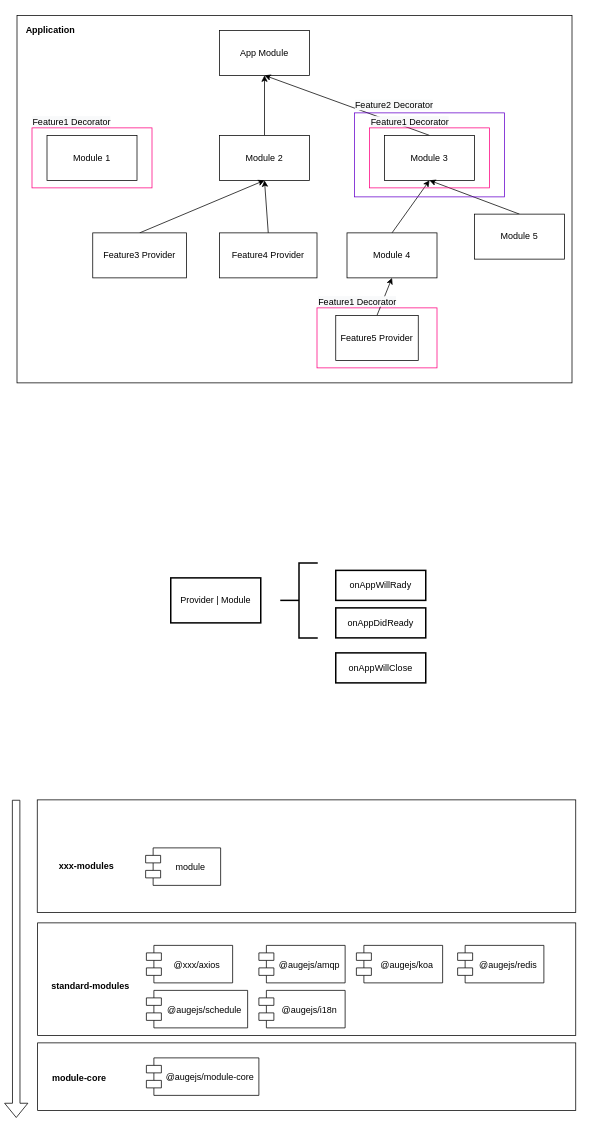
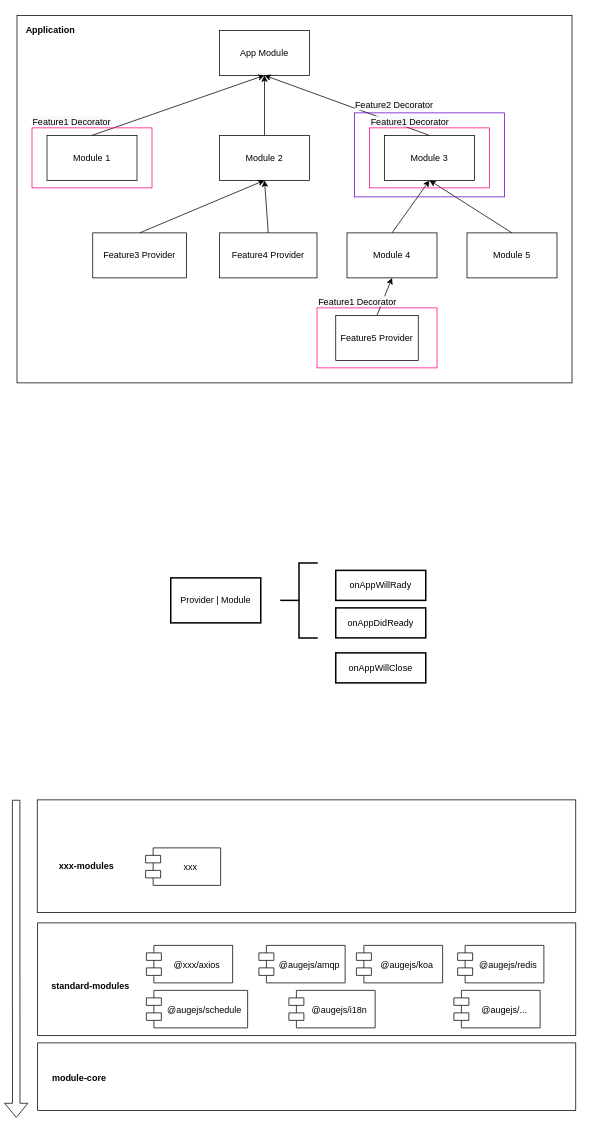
  <mxCell id="0" />
  <mxCell id="1" parent="0" />
  <mxCell id="2" value="" style="rounded=0;whiteSpace=wrap;html=1;strokeColor=#000000;strokeWidth=1;fillColor=none;" vertex="1" parent="1"><mxGeometry x="49.5" y="1390" width="717.5" height="90" as="geometry" /></mxCell>
  <mxCell id="3" value="" style="rounded=0;whiteSpace=wrap;html=1;strokeColor=#000000;strokeWidth=1;fillColor=none;" vertex="1" parent="1"><mxGeometry x="49.5" y="1230" width="717.5" height="150" as="geometry" /></mxCell>
  <mxCell id="4" value="" style="rounded=0;whiteSpace=wrap;html=1;fillColor=none;align=right;strokeColor=#FF0080;" vertex="1" parent="1"><mxGeometry x="422" y="410" width="160" height="80" as="geometry" /></mxCell>
  <mxCell id="5" value="" style="rounded=0;whiteSpace=wrap;html=1;fillColor=none;" parent="1" vertex="1"><mxGeometry x="22" y="20" width="740" height="490" as="geometry" /></mxCell>
  <mxCell id="6" value="App Module" style="rounded=0;whiteSpace=wrap;html=1;" parent="1" vertex="1"><mxGeometry x="292" y="40" width="120" height="60" as="geometry" /></mxCell>
  <mxCell id="7" style="edgeStyle=none;rounded=0;orthogonalLoop=1;jettySize=auto;html=1;exitX=0.5;exitY=0;exitDx=0;exitDy=0;entryX=0.5;entryY=1;entryDx=0;entryDy=0;" parent="1" source="8" target="6" edge="1"><mxGeometry relative="1" as="geometry" /></mxCell>
  <mxCell id="8" value="Module 2" style="rounded=0;whiteSpace=wrap;html=1;" parent="1" vertex="1"><mxGeometry x="292" y="180" width="120" height="60" as="geometry" /></mxCell>
  <mxCell id="9" style="edgeStyle=none;rounded=0;orthogonalLoop=1;jettySize=auto;html=1;exitX=0.5;exitY=0;exitDx=0;exitDy=0;entryX=0.5;entryY=1;entryDx=0;entryDy=0;" parent="1" source="10" target="6" edge="1"><mxGeometry relative="1" as="geometry"><mxPoint x="312" y="140" as="targetPoint" /></mxGeometry></mxCell>
  <mxCell id="10" value="Module 3" style="rounded=0;whiteSpace=wrap;html=1;" parent="1" vertex="1"><mxGeometry x="512" y="180" width="120" height="60" as="geometry" /></mxCell>
  <mxCell id="11" style="edgeStyle=none;rounded=0;orthogonalLoop=1;jettySize=auto;html=1;exitX=0.5;exitY=0;exitDx=0;exitDy=0;entryX=0.5;entryY=1;entryDx=0;entryDy=0;" parent="1" source="12" target="8" edge="1"><mxGeometry relative="1" as="geometry" /></mxCell>
  <mxCell id="12" value="Feature4 Provider" style="rounded=0;whiteSpace=wrap;html=1;" parent="1" vertex="1"><mxGeometry x="292" y="310" width="130" height="60" as="geometry" /></mxCell>
  <mxCell id="13" style="edgeStyle=none;rounded=0;orthogonalLoop=1;jettySize=auto;html=1;exitX=0.5;exitY=0;exitDx=0;exitDy=0;entryX=0.5;entryY=1;entryDx=0;entryDy=0;" parent="1" source="14" target="8" edge="1"><mxGeometry relative="1" as="geometry" /></mxCell>
  <mxCell id="14" value="Feature3 Provider" style="rounded=0;whiteSpace=wrap;html=1;" parent="1" vertex="1"><mxGeometry x="123" y="310" width="125" height="60" as="geometry" /></mxCell>
  <mxCell id="15" style="edgeStyle=none;rounded=0;orthogonalLoop=1;jettySize=auto;html=1;exitX=0.5;exitY=0;exitDx=0;exitDy=0;entryX=0.5;entryY=1;entryDx=0;entryDy=0;" parent="1" source="16" target="10" edge="1"><mxGeometry relative="1" as="geometry" /></mxCell>
  <mxCell id="16" value="Module 4" style="rounded=0;whiteSpace=wrap;html=1;" parent="1" vertex="1"><mxGeometry x="462" y="310" width="120" height="60" as="geometry" /></mxCell>
+ <mxCell id="17" style="edgeStyle=none;rounded=0;orthogonalLoop=1;jettySize=auto;html=1;exitX=0.5;exitY=0;exitDx=0;exitDy=0;entryX=0.5;entryY=1;entryDx=0;entryDy=0;" parent="1" source="18" target="6" edge="1"><mxGeometry relative="1" as="geometry" /></mxCell>
  <mxCell id="18" value="Module 1" style="rounded=0;whiteSpace=wrap;html=1;" parent="1" vertex="1"><mxGeometry x="62" y="180" width="120" height="60" as="geometry" /></mxCell>
  <mxCell id="19" style="edgeStyle=none;rounded=0;orthogonalLoop=1;jettySize=auto;html=1;exitX=0.5;exitY=0;exitDx=0;exitDy=0;entryX=0.5;entryY=1;entryDx=0;entryDy=0;" parent="1" source="20" target="10" edge="1"><mxGeometry relative="1" as="geometry" /></mxCell>
- <mxCell id="20" value="Module 5" style="rounded=0;whiteSpace=wrap;html=1;" parent="1" vertex="1"><mxGeometry x="632" y="285" width="120" height="60" as="geometry" /></mxCell>
+ <mxCell id="20" value="Module 5" style="rounded=0;whiteSpace=wrap;html=1;" parent="1" vertex="1"><mxGeometry x="622" y="310" width="120" height="60" as="geometry" /></mxCell>
  <mxCell id="21" style="edgeStyle=none;rounded=0;orthogonalLoop=1;jettySize=auto;html=1;exitX=0.5;exitY=0;exitDx=0;exitDy=0;entryX=0.5;entryY=1;entryDx=0;entryDy=0;" parent="1" source="22" target="16" edge="1"><mxGeometry relative="1" as="geometry" /></mxCell>
  <mxCell id="22" value="Feature5 Provider" style="rounded=0;whiteSpace=wrap;html=1;" parent="1" vertex="1"><mxGeometry x="447" y="420" width="110" height="60" as="geometry" /></mxCell>
  <mxCell id="23" value="Application" style="text;html=1;strokeColor=none;fillColor=none;align=left;verticalAlign=middle;whiteSpace=wrap;rounded=0;fontStyle=1" parent="1" vertex="1"><mxGeometry x="32" y="30" width="80" height="20" as="geometry" /></mxCell>
  <mxCell id="24" value="Provider | Module" style="rounded=0;whiteSpace=wrap;html=1;strokeWidth=2;" parent="1" vertex="1"><mxGeometry x="227" y="770" width="120" height="60" as="geometry" /></mxCell>
  <mxCell id="25" value="" style="strokeWidth=2;html=1;shape=mxgraph.flowchart.annotation_2;align=left;labelPosition=right;pointerEvents=1;fillColor=none;" parent="1" vertex="1"><mxGeometry x="373" y="750" width="50" height="100" as="geometry" /></mxCell>
  <mxCell id="26" value="onAppDidReady" style="rounded=0;whiteSpace=wrap;html=1;strokeWidth=2;fillColor=none;align=center;" parent="1" vertex="1"><mxGeometry x="447" y="810" width="120" height="40" as="geometry" /></mxCell>
  <mxCell id="27" value="onAppWillClose" style="rounded=0;whiteSpace=wrap;html=1;strokeWidth=2;fillColor=none;align=center;" parent="1" vertex="1"><mxGeometry x="447" y="870" width="120" height="40" as="geometry" /></mxCell>
  <mxCell id="28" value="" style="rounded=0;whiteSpace=wrap;html=1;fillColor=none;align=right;strokeColor=#FF0080;" vertex="1" parent="1"><mxGeometry x="42" y="170" width="160" height="80" as="geometry" /></mxCell>
  <mxCell id="29" value="&lt;span style=&quot;color: rgb(0 , 0 , 0) ; font-family: &amp;#34;helvetica&amp;#34; ; font-size: 12px ; font-style: normal ; font-weight: 400 ; letter-spacing: normal ; text-align: right ; text-indent: 0px ; text-transform: none ; word-spacing: 0px ; background-color: rgb(248 , 249 , 250) ; display: inline ; float: none&quot;&gt;Feature1 Decorator&lt;/span&gt;" style="text;whiteSpace=wrap;html=1;" vertex="1" parent="1"><mxGeometry x="41" y="148" width="111" height="30" as="geometry" /></mxCell>
  <mxCell id="30" value="&lt;span style=&quot;color: rgb(0 , 0 , 0) ; font-family: &amp;#34;helvetica&amp;#34; ; font-size: 12px ; font-style: normal ; font-weight: 400 ; letter-spacing: normal ; text-align: right ; text-indent: 0px ; text-transform: none ; word-spacing: 0px ; background-color: rgb(248 , 249 , 250) ; display: inline ; float: none&quot;&gt;Feature1 Decorator&lt;/span&gt;" style="text;whiteSpace=wrap;html=1;" vertex="1" parent="1"><mxGeometry x="422" y="388" width="110" height="30" as="geometry" /></mxCell>
  <mxCell id="31" value="" style="rounded=0;whiteSpace=wrap;html=1;fillColor=none;align=right;strokeColor=#FF0080;" vertex="1" parent="1"><mxGeometry x="492" y="170" width="160" height="80" as="geometry" /></mxCell>
  <mxCell id="32" value="&lt;span style=&quot;color: rgb(0 , 0 , 0) ; font-family: &amp;#34;helvetica&amp;#34; ; font-size: 12px ; font-style: normal ; font-weight: 400 ; letter-spacing: normal ; text-align: right ; text-indent: 0px ; text-transform: none ; word-spacing: 0px ; background-color: rgb(248 , 249 , 250) ; display: inline ; float: none&quot;&gt;Feature1 Decorator&lt;/span&gt;" style="text;whiteSpace=wrap;html=1;" vertex="1" parent="1"><mxGeometry x="492" y="148" width="111" height="30" as="geometry" /></mxCell>
  <mxCell id="33" value="" style="rounded=0;whiteSpace=wrap;html=1;fillColor=none;align=right;strokeColor=#6600CC;" vertex="1" parent="1"><mxGeometry x="472" y="150" width="200" height="112" as="geometry" /></mxCell>
  <mxCell id="34" value="&lt;span style=&quot;color: rgb(0 , 0 , 0) ; font-family: &amp;#34;helvetica&amp;#34; ; font-size: 12px ; font-style: normal ; font-weight: 400 ; letter-spacing: normal ; text-align: right ; text-indent: 0px ; text-transform: none ; word-spacing: 0px ; background-color: rgb(248 , 249 , 250) ; display: inline ; float: none&quot;&gt;Feature2 Decorator&lt;/span&gt;" style="text;whiteSpace=wrap;html=1;" vertex="1" parent="1"><mxGeometry x="471" y="126" width="111" height="30" as="geometry" /></mxCell>
- <mxCell id="35" value="@augejs/module-core" style="shape=module;align=left;spacingLeft=20;align=center;verticalAlign=middle;strokeWidth=1;fillColor=none;" vertex="1" parent="1"><mxGeometry x="194.5" y="1410" width="150" height="50" as="geometry" /></mxCell>
  <mxCell id="36" value="@augejs/amqp" style="shape=module;align=left;spacingLeft=20;align=center;verticalAlign=middle;strokeWidth=1;fillColor=none;" vertex="1" parent="1"><mxGeometry x="344.5" y="1260" width="115" height="50" as="geometry" /></mxCell>
  <mxCell id="37" value="standard-modules" style="text;whiteSpace=wrap;html=1;fontStyle=1" vertex="1" parent="1"><mxGeometry x="65.5" y="1300" width="120" height="30" as="geometry" /></mxCell>
  <mxCell id="38" value="@augejs/koa" style="shape=module;align=left;spacingLeft=20;align=center;verticalAlign=middle;strokeWidth=1;fillColor=none;" vertex="1" parent="1"><mxGeometry x="474.5" y="1260" width="115" height="50" as="geometry" /></mxCell>
  <mxCell id="39" value="@xxx/axios" style="shape=module;align=left;spacingLeft=20;align=center;verticalAlign=middle;strokeWidth=1;fillColor=none;" vertex="1" parent="1"><mxGeometry x="194.5" y="1260" width="115" height="50" as="geometry" /></mxCell>
- <mxCell id="40" value="@augejs/i18n" style="shape=module;align=left;spacingLeft=20;align=center;verticalAlign=middle;strokeWidth=1;fillColor=none;" vertex="1" parent="1"><mxGeometry x="344.5" y="1320" width="115" height="50" as="geometry" /></mxCell>
+ <mxCell id="40" value="@augejs/i18n" style="shape=module;align=left;spacingLeft=20;align=center;verticalAlign=middle;strokeWidth=1;fillColor=none;" vertex="1" parent="1"><mxGeometry x="384.5" y="1320" width="115" height="50" as="geometry" /></mxCell>
  <mxCell id="41" value="@augejs/redis" style="shape=module;align=left;spacingLeft=20;align=center;verticalAlign=middle;strokeWidth=1;fillColor=none;" vertex="1" parent="1"><mxGeometry x="609.5" y="1260" width="115" height="50" as="geometry" /></mxCell>
  <mxCell id="42" value="@augejs/schedule" style="shape=module;align=left;spacingLeft=20;align=center;verticalAlign=middle;strokeWidth=1;fillColor=none;" vertex="1" parent="1"><mxGeometry x="194.5" y="1320" width="135" height="50" as="geometry" /></mxCell>
  <mxCell id="43" value="module-core" style="text;whiteSpace=wrap;html=1;fontStyle=1" vertex="1" parent="1"><mxGeometry x="66.5" y="1423" width="120" height="30" as="geometry" /></mxCell>
  <mxCell id="44" value="" style="rounded=0;whiteSpace=wrap;html=1;strokeColor=#000000;strokeWidth=1;fillColor=none;" vertex="1" parent="1"><mxGeometry x="49" y="1066" width="718" height="150" as="geometry" /></mxCell>
  <mxCell id="45" value="xxx-modules" style="text;whiteSpace=wrap;html=1;fontStyle=1" vertex="1" parent="1"><mxGeometry x="75.5" y="1140" width="120" height="30" as="geometry" /></mxCell>
- <mxCell id="46" value="module" style="shape=module;align=left;spacingLeft=20;align=center;verticalAlign=middle;strokeWidth=1;fillColor=none;" vertex="1" parent="1"><mxGeometry x="193.5" y="1130" width="100" height="50" as="geometry" /></mxCell>
+ <mxCell id="46" value="xxx" style="shape=module;align=left;spacingLeft=20;align=center;verticalAlign=middle;strokeWidth=1;fillColor=none;" vertex="1" parent="1"><mxGeometry x="193.5" y="1130" width="100" height="50" as="geometry" /></mxCell>
+ <mxCell id="47" value="@augejs/..." style="shape=module;align=left;spacingLeft=20;align=center;verticalAlign=middle;strokeWidth=1;fillColor=none;" vertex="1" parent="1"><mxGeometry x="604.5" y="1320" width="115" height="50" as="geometry" /></mxCell>
  <mxCell id="48" value="" style="shape=flexArrow;endArrow=classic;html=1;" edge="1" parent="1"><mxGeometry width="50" height="50" relative="1" as="geometry"><mxPoint x="20.82" y="1066" as="sourcePoint" /><mxPoint x="21" y="1490" as="targetPoint" /></mxGeometry></mxCell>
  <mxCell id="49" value="onAppWillRady" style="rounded=0;whiteSpace=wrap;html=1;strokeWidth=2;fillColor=none;align=center;" vertex="1" parent="1"><mxGeometry x="447" y="760" width="120" height="40" as="geometry" /></mxCell>
